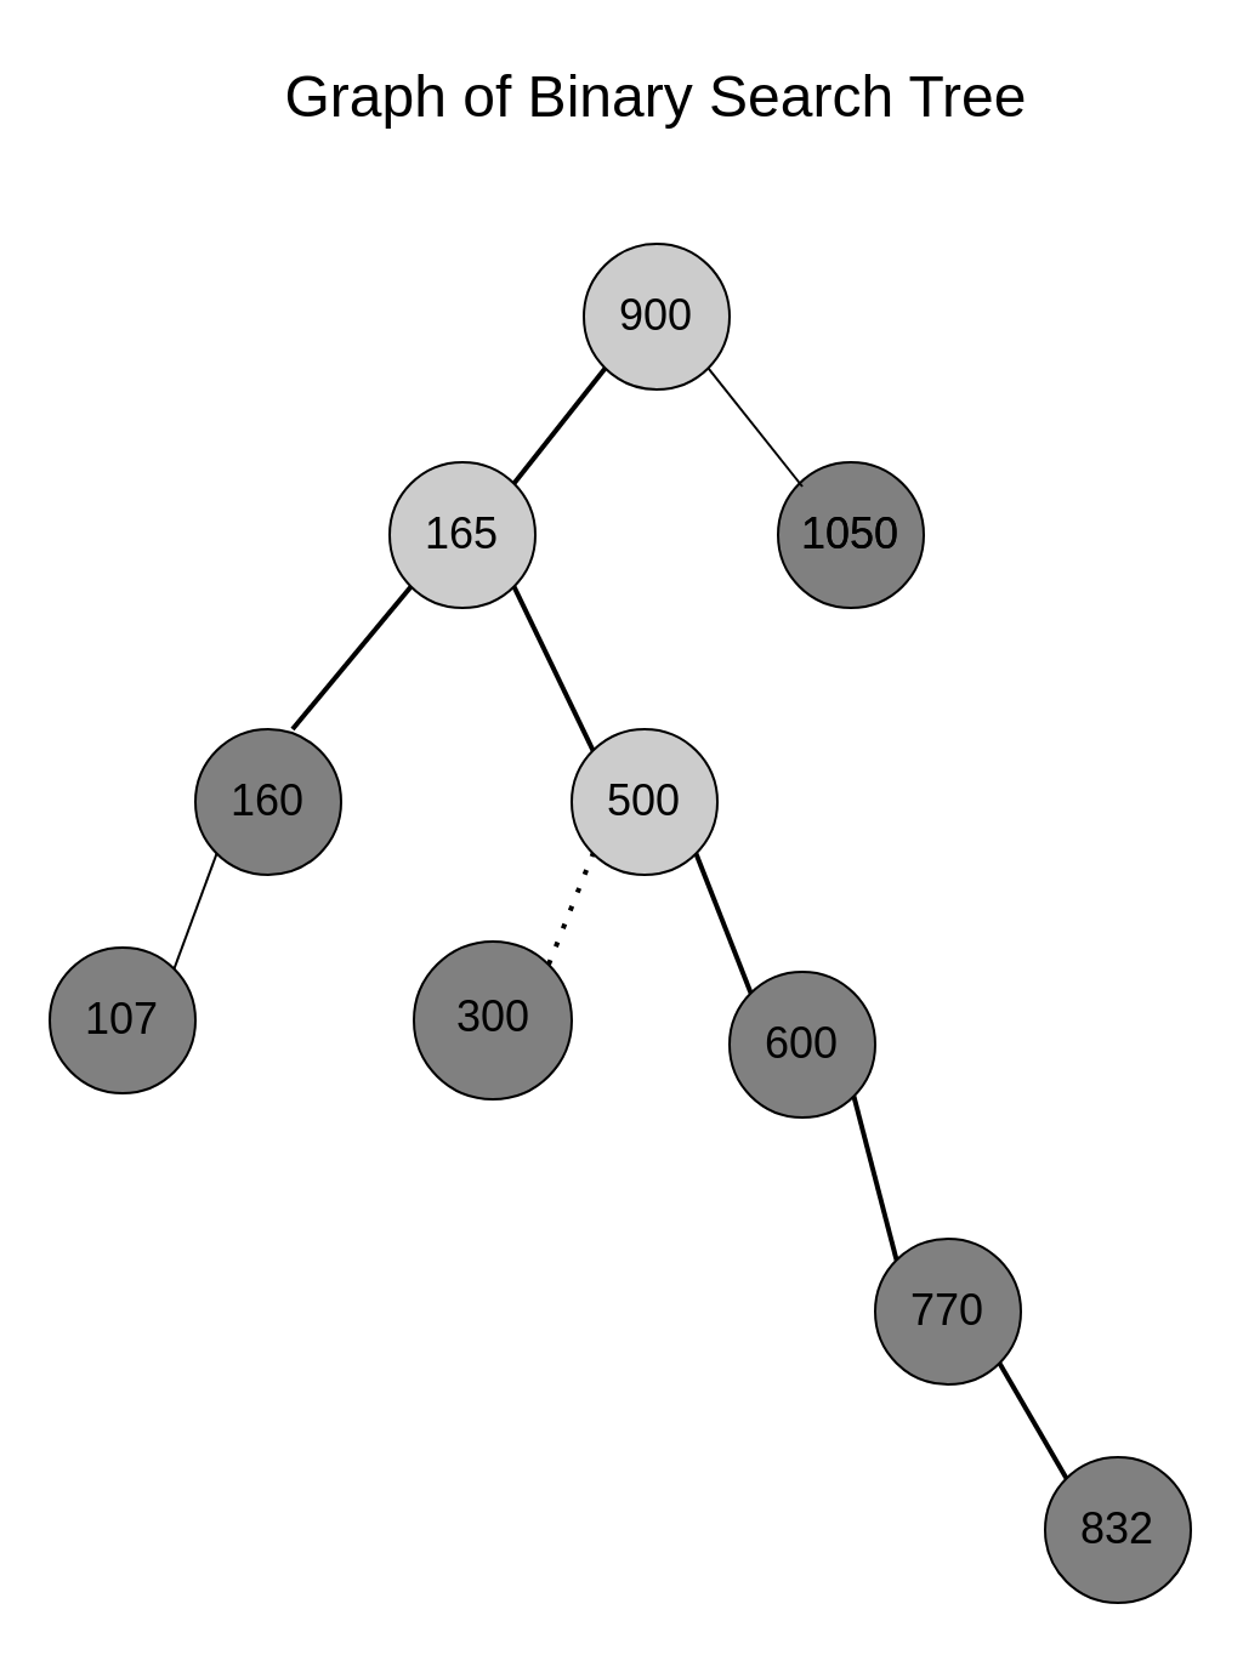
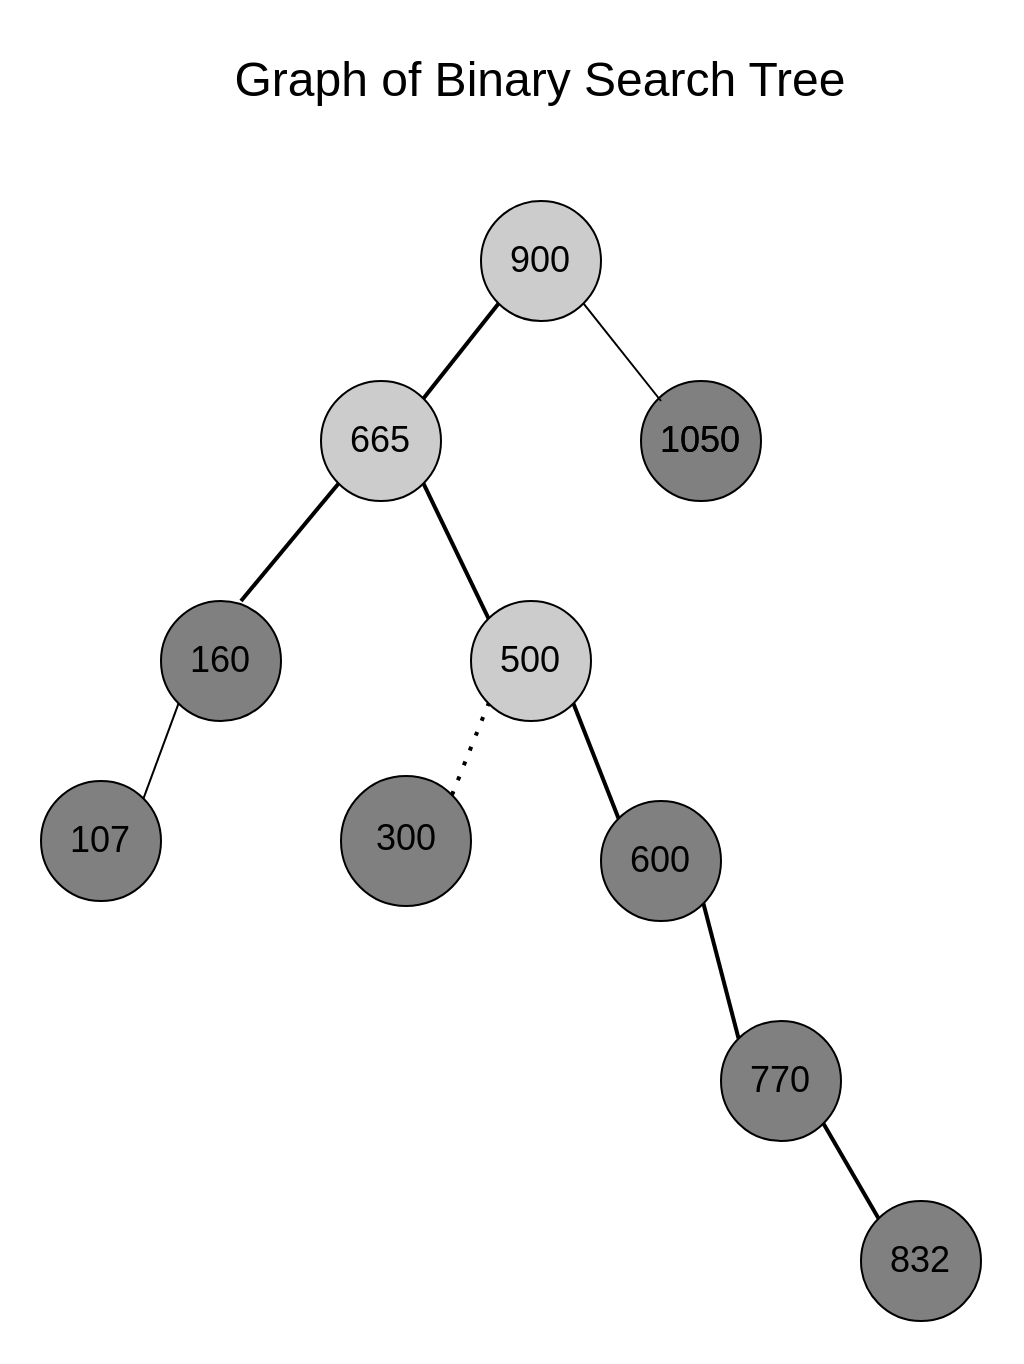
  <mxCell id="0" />
  <mxCell id="1" parent="0" />
  <mxCell id="2" value="&lt;font style=&quot;font-size: 24px;&quot;&gt;Graph of Binary Search Tree&lt;/font&gt;" style="text;html=1;align=center;verticalAlign=middle;whiteSpace=wrap;rounded=0;" vertex="1" parent="1"><mxGeometry x="110" y="20" width="320" height="40" as="geometry" /></mxCell>
  <mxCell id="3" value="" style="ellipse;whiteSpace=wrap;html=1;aspect=fixed;fillColor=#CCCCCC;" vertex="1" parent="1"><mxGeometry x="240" y="100" width="60" height="60" as="geometry" /></mxCell>
  <mxCell id="4" value="&lt;font style=&quot;font-size: 18px;&quot;&gt;900&lt;/font&gt;" style="text;html=1;align=center;verticalAlign=middle;whiteSpace=wrap;rounded=0;" vertex="1" parent="1"><mxGeometry x="240" y="115" width="60" height="30" as="geometry" /></mxCell>
  <mxCell id="5" value="" style="ellipse;whiteSpace=wrap;html=1;aspect=fixed;fillColor=#808080;" vertex="1" parent="1"><mxGeometry x="320" y="190" width="60" height="60" as="geometry" /></mxCell>
  <mxCell id="6" value="&lt;font style=&quot;font-size: 18px;&quot;&gt;1050&lt;/font&gt;" style="text;html=1;align=center;verticalAlign=middle;whiteSpace=wrap;rounded=0;" vertex="1" parent="1"><mxGeometry x="320" y="205" width="60" height="30" as="geometry" /></mxCell>
  <mxCell id="7" value="" style="endArrow=none;html=1;rounded=0;entryX=1;entryY=1;entryDx=0;entryDy=0;strokeColor=#000000;" edge="1" parent="1" target="3"><mxGeometry width="50" height="50" relative="1" as="geometry"><mxPoint x="330" y="200" as="sourcePoint" /><mxPoint x="200" y="250" as="targetPoint" /></mxGeometry></mxCell>
  <mxCell id="8" value="&lt;font style=&quot;font-size: 18px;&quot;&gt;1050&lt;/font&gt;" style="text;html=1;align=center;verticalAlign=middle;whiteSpace=wrap;rounded=0;" vertex="1" parent="1"><mxGeometry x="320" y="205" width="60" height="30" as="geometry" /></mxCell>
  <mxCell id="9" value="" style="ellipse;whiteSpace=wrap;html=1;aspect=fixed;fillColor=#CCCCCC;" vertex="1" parent="1"><mxGeometry x="160" y="190" width="60" height="60" as="geometry" /></mxCell>
  <mxCell id="10" value="" style="endArrow=none;html=1;strokeWidth=2;rounded=0;entryX=0;entryY=1;entryDx=0;entryDy=0;exitX=1;exitY=0;exitDx=0;exitDy=0;" edge="1" parent="1" source="9" target="3"><mxGeometry width="50" height="50" relative="1" as="geometry"><mxPoint x="160" y="170" as="sourcePoint" /><mxPoint x="210" y="120" as="targetPoint" /></mxGeometry></mxCell>
- <mxCell id="11" value="&lt;font style=&quot;font-size: 18px;&quot;&gt;165&lt;/font&gt;" style="text;html=1;align=center;verticalAlign=middle;whiteSpace=wrap;rounded=0;" vertex="1" parent="1"><mxGeometry x="160" y="205" width="60" height="30" as="geometry" /></mxCell>
+ <mxCell id="11" value="&lt;font style=&quot;font-size: 18px;&quot;&gt;665&lt;/font&gt;" style="text;html=1;align=center;verticalAlign=middle;whiteSpace=wrap;rounded=0;" vertex="1" parent="1"><mxGeometry x="160" y="205" width="60" height="30" as="geometry" /></mxCell>
  <mxCell id="12" value="" style="ellipse;whiteSpace=wrap;html=1;aspect=fixed;fillColor=#808080;" vertex="1" parent="1"><mxGeometry x="80" y="300" width="60" height="60" as="geometry" /></mxCell>
  <mxCell id="13" value="&lt;font style=&quot;font-size: 18px;&quot;&gt;160&lt;/font&gt;" style="text;html=1;align=center;verticalAlign=middle;whiteSpace=wrap;rounded=0;" vertex="1" parent="1"><mxGeometry x="80" y="315" width="60" height="30" as="geometry" /></mxCell>
  <mxCell id="14" value="" style="endArrow=none;html=1;strokeWidth=2;rounded=0;entryX=0;entryY=1;entryDx=0;entryDy=0;" edge="1" parent="1" target="9"><mxGeometry width="50" height="50" relative="1" as="geometry"><mxPoint x="120" y="300" as="sourcePoint" /><mxPoint x="170" y="250" as="targetPoint" /></mxGeometry></mxCell>
  <mxCell id="15" value="" style="ellipse;whiteSpace=wrap;html=1;aspect=fixed;fillColor=#808080;" vertex="1" parent="1"><mxGeometry x="20" y="390" width="60" height="60" as="geometry" /></mxCell>
  <mxCell id="16" value="&lt;font style=&quot;font-size: 18px;&quot;&gt;107&lt;/font&gt;" style="text;html=1;align=center;verticalAlign=middle;whiteSpace=wrap;rounded=0;" vertex="1" parent="1"><mxGeometry x="20" y="405" width="60" height="30" as="geometry" /></mxCell>
  <mxCell id="17" value="" style="endArrow=none;html=1;rounded=0;entryX=0;entryY=1;entryDx=0;entryDy=0;exitX=1;exitY=0;exitDx=0;exitDy=0;" edge="1" parent="1" source="15" target="12"><mxGeometry width="50" height="50" relative="1" as="geometry"><mxPoint x="50" y="400" as="sourcePoint" /><mxPoint x="80" y="360" as="targetPoint" /></mxGeometry></mxCell>
  <mxCell id="18" value="" style="ellipse;whiteSpace=wrap;html=1;aspect=fixed;fillColor=#CCCCCC;" vertex="1" parent="1"><mxGeometry x="235" y="300" width="60" height="60" as="geometry" /></mxCell>
  <mxCell id="19" value="" style="endArrow=none;html=1;strokeWidth=2;rounded=0;entryX=1;entryY=1;entryDx=0;entryDy=0;exitX=0;exitY=0;exitDx=0;exitDy=0;" edge="1" parent="1" source="18" target="9"><mxGeometry width="50" height="50" relative="1" as="geometry"><mxPoint x="180" y="310" as="sourcePoint" /><mxPoint x="230" y="260" as="targetPoint" /></mxGeometry></mxCell>
  <mxCell id="20" value="&lt;font style=&quot;font-size: 18px;&quot;&gt;500&lt;/font&gt;" style="text;html=1;align=center;verticalAlign=middle;whiteSpace=wrap;rounded=0;" vertex="1" parent="1"><mxGeometry x="235" y="315" width="60" height="30" as="geometry" /></mxCell>
  <mxCell id="21" value="" style="ellipse;whiteSpace=wrap;html=1;aspect=fixed;fillColor=#808080;" vertex="1" parent="1"><mxGeometry x="300" y="400" width="60" height="60" as="geometry" /></mxCell>
  <mxCell id="22" value="&lt;font style=&quot;font-size: 18px;&quot;&gt;600&lt;/font&gt;" style="text;html=1;align=center;verticalAlign=middle;whiteSpace=wrap;rounded=0;" vertex="1" parent="1"><mxGeometry x="300" y="415" width="60" height="30" as="geometry" /></mxCell>
  <mxCell id="23" value="" style="endArrow=none;html=1;strokeWidth=2;rounded=0;entryX=1;entryY=1;entryDx=0;entryDy=0;exitX=0;exitY=0;exitDx=0;exitDy=0;" edge="1" parent="1" source="21" target="18"><mxGeometry width="50" height="50" relative="1" as="geometry"><mxPoint x="210" y="450" as="sourcePoint" /><mxPoint x="260" y="400" as="targetPoint" /></mxGeometry></mxCell>
  <mxCell id="24" value="" style="ellipse;whiteSpace=wrap;html=1;aspect=fixed;fillColor=#808080;" vertex="1" parent="1"><mxGeometry x="360" y="510" width="60" height="60" as="geometry" /></mxCell>
  <mxCell id="25" value="&lt;font style=&quot;font-size: 18px;&quot;&gt;770&lt;/font&gt;" style="text;html=1;align=center;verticalAlign=middle;whiteSpace=wrap;rounded=0;" vertex="1" parent="1"><mxGeometry x="360" y="525" width="60" height="30" as="geometry" /></mxCell>
  <mxCell id="26" value="" style="endArrow=none;html=1;strokeWidth=2;rounded=0;entryX=1;entryY=1;entryDx=0;entryDy=0;exitX=0;exitY=0;exitDx=0;exitDy=0;" edge="1" parent="1" source="24" target="21"><mxGeometry width="50" height="50" relative="1" as="geometry"><mxPoint x="280" y="550" as="sourcePoint" /><mxPoint x="330" y="500" as="targetPoint" /></mxGeometry></mxCell>
  <mxCell id="27" value="" style="ellipse;whiteSpace=wrap;html=1;aspect=fixed;fillColor=#808080;" vertex="1" parent="1"><mxGeometry x="430" y="600" width="60" height="60" as="geometry" /></mxCell>
  <mxCell id="28" value="&lt;font style=&quot;font-size: 18px;&quot;&gt;832&lt;/font&gt;" style="text;html=1;align=center;verticalAlign=middle;whiteSpace=wrap;rounded=0;" vertex="1" parent="1"><mxGeometry x="430" y="615" width="60" height="30" as="geometry" /></mxCell>
  <mxCell id="29" value="" style="endArrow=none;html=1;strokeWidth=2;rounded=0;entryX=1;entryY=1;entryDx=0;entryDy=0;exitX=0;exitY=0;exitDx=0;exitDy=0;" edge="1" parent="1" source="27" target="24"><mxGeometry width="50" height="50" relative="1" as="geometry"><mxPoint x="240" y="670" as="sourcePoint" /><mxPoint x="290" y="620" as="targetPoint" /></mxGeometry></mxCell>
  <mxCell id="30" value="" style="ellipse;whiteSpace=wrap;html=1;aspect=fixed;fillColor=#808080;" vertex="1" parent="1"><mxGeometry x="170" y="387.5" width="65" height="65" as="geometry" /></mxCell>
  <mxCell id="31" value="&lt;font style=&quot;font-size: 18px;&quot;&gt;300&lt;/font&gt;" style="text;html=1;align=center;verticalAlign=middle;whiteSpace=wrap;rounded=0;" vertex="1" parent="1"><mxGeometry x="173" y="403.5" width="60" height="30" as="geometry" /></mxCell>
  <mxCell id="32" value="" style="endArrow=none;dashed=1;html=1;dashPattern=1 3;strokeWidth=2;rounded=0;entryX=0;entryY=1;entryDx=0;entryDy=0;exitX=1;exitY=0;exitDx=0;exitDy=0;" edge="1" parent="1" source="30" target="18"><mxGeometry width="50" height="50" relative="1" as="geometry"><mxPoint x="180" y="580" as="sourcePoint" /><mxPoint x="230" y="530" as="targetPoint" /></mxGeometry></mxCell>
